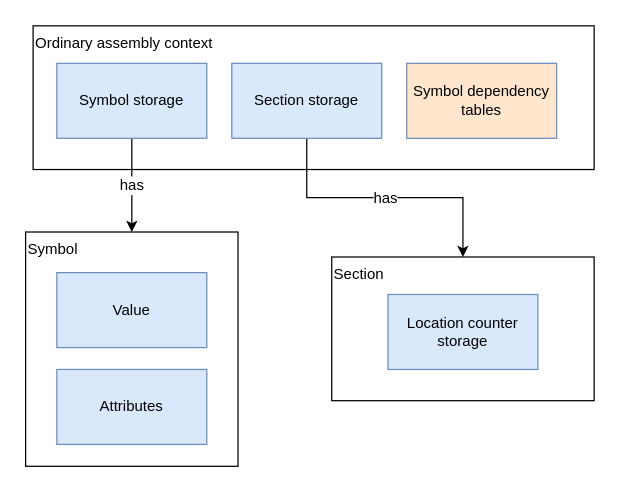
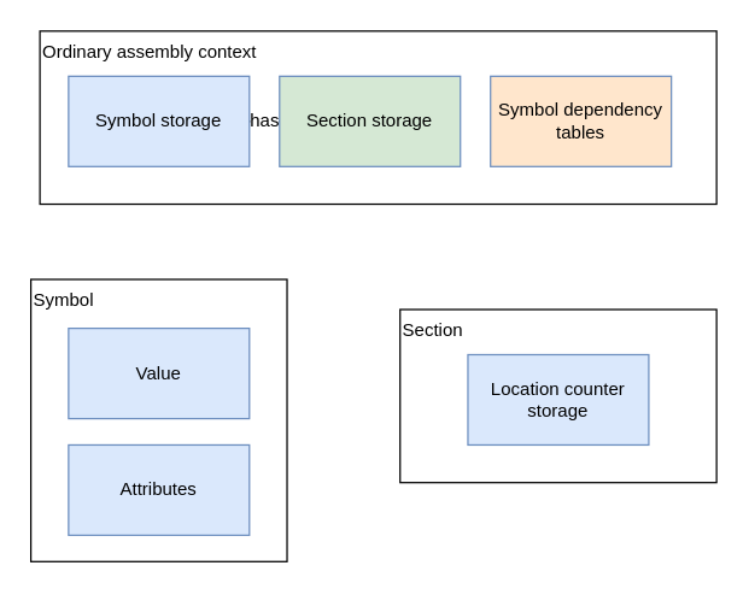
  <mxCell id="0" />
  <mxCell id="1" parent="0" />
  <mxCell id="2" value="Section" style="rounded=0;whiteSpace=wrap;html=1;flipV=0;flipH=1;direction=east;verticalAlign=top;align=left;" parent="1" vertex="1"><mxGeometry x="265" y="205" width="210" height="115" as="geometry" /></mxCell>
  <mxCell id="3" value="Ordinary assembly context" style="rounded=0;whiteSpace=wrap;html=1;flipV=0;flipH=1;direction=east;verticalAlign=top;align=left;" parent="1" vertex="1"><mxGeometry x="26" y="20" width="449" height="115" as="geometry" /></mxCell>
- <mxCell id="4" value="has" style="edgeStyle=orthogonalEdgeStyle;rounded=0;orthogonalLoop=1;jettySize=auto;html=1;fontSize=12;" parent="1" source="5" target="10" edge="1"><mxGeometry relative="1" as="geometry" /></mxCell>
+ <mxCell id="4" value="has" style="edgeStyle=orthogonalEdgeStyle;rounded=0;orthogonalLoop=1;jettySize=auto;html=1;fontSize=12;" parent="1" source="5" target="7" edge="1"><mxGeometry relative="1" as="geometry" /></mxCell>
  <mxCell id="5" value="Symbol storage" style="rounded=0;whiteSpace=wrap;html=1;flipV=0;flipH=1;direction=east;verticalAlign=middle;fillColor=#dae8fc;strokeColor=#6c8ebf;" parent="1" vertex="1"><mxGeometry x="45" y="50" width="120" height="60" as="geometry" /></mxCell>
- <mxCell id="6" value="has" style="edgeStyle=orthogonalEdgeStyle;rounded=0;orthogonalLoop=1;jettySize=auto;html=1;entryX=0.5;entryY=0;entryDx=0;entryDy=0;fontSize=12;" parent="1" source="7" target="2" edge="1"><mxGeometry relative="1" as="geometry" /></mxCell>
- <mxCell id="7" value="Section storage" style="rounded=0;whiteSpace=wrap;html=1;flipV=0;flipH=1;direction=east;verticalAlign=middle;fillColor=#dae8fc;strokeColor=#6c8ebf;" parent="1" vertex="1"><mxGeometry x="185" y="50" width="120" height="60" as="geometry" /></mxCell>
+ <mxCell id="7" value="Section storage" style="rounded=0;whiteSpace=wrap;html=1;flipV=0;flipH=1;direction=east;verticalAlign=middle;fillColor=#d5e8d4;strokeColor=#6c8ebf;" parent="1" vertex="1"><mxGeometry x="185" y="50" width="120" height="60" as="geometry" /></mxCell>
  <mxCell id="8" value="Symbol dependency tables" style="rounded=0;whiteSpace=wrap;html=1;flipV=0;flipH=1;direction=east;verticalAlign=middle;fillColor=#ffe6cc;strokeColor=#6c8ebf;" parent="1" vertex="1"><mxGeometry x="325" y="50" width="120" height="60" as="geometry" /></mxCell>
  <mxCell id="9" value="Location counter storage" style="rounded=0;whiteSpace=wrap;html=1;flipV=0;flipH=1;direction=east;verticalAlign=middle;fillColor=#dae8fc;strokeColor=#6c8ebf;" parent="1" vertex="1"><mxGeometry x="310" y="235" width="120" height="60" as="geometry" /></mxCell>
  <mxCell id="10" value="Symbol" style="rounded=0;whiteSpace=wrap;html=1;flipV=0;flipH=1;direction=east;verticalAlign=top;align=left;" parent="1" vertex="1"><mxGeometry x="20" y="185" width="170" height="187.5" as="geometry" /></mxCell>
  <mxCell id="11" value="Value" style="rounded=0;whiteSpace=wrap;html=1;flipV=0;flipH=1;direction=east;verticalAlign=middle;fillColor=#dae8fc;strokeColor=#6c8ebf;" parent="1" vertex="1"><mxGeometry x="45" y="217.5" width="120" height="60" as="geometry" /></mxCell>
  <mxCell id="12" value="Attributes" style="rounded=0;whiteSpace=wrap;html=1;flipV=0;flipH=1;direction=east;verticalAlign=middle;fillColor=#dae8fc;strokeColor=#6c8ebf;" parent="1" vertex="1"><mxGeometry x="45" y="295" width="120" height="60" as="geometry" /></mxCell>
